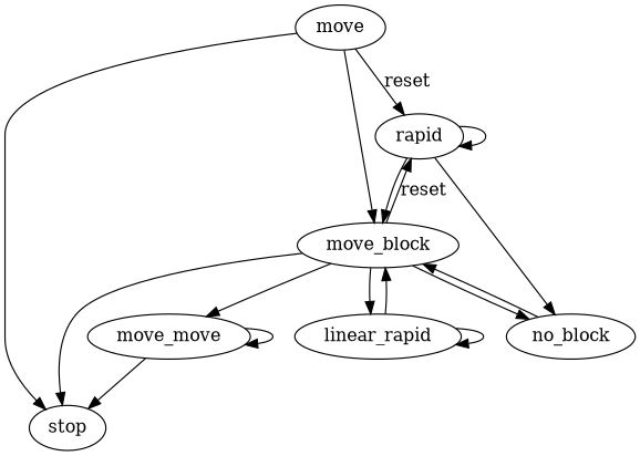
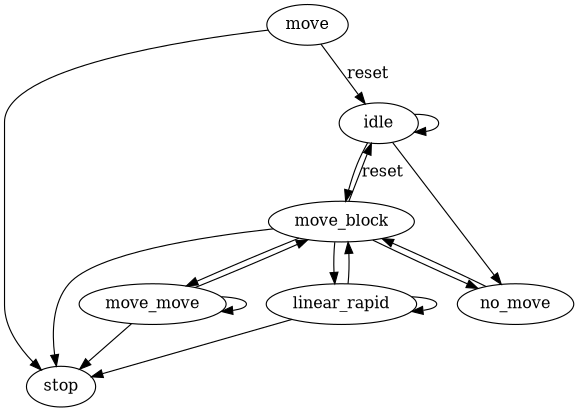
  digraph {
    n1 [label=move]
-   idle [label=rapid]
+   idle
    stop
    n4 [label=move_block]
-   no_move [label=no_block]
+   no_move
    n6 [label=move_move]
    n7 [label=linear_rapid]
    n1 -> idle [label=reset]
    n1 -> stop
    idle -> idle
    idle -> n4
    idle -> no_move
    n4 -> idle [label=reset]
    n4 -> stop
    n4 -> no_move
    n4 -> n6
    n4 -> n7
    no_move -> n4
    n6 -> stop
-   n1 -> n4
+   n6 -> n4
    n6 -> n6
+   n7 -> stop
    n7 -> n4
    n7 -> n7
  }
